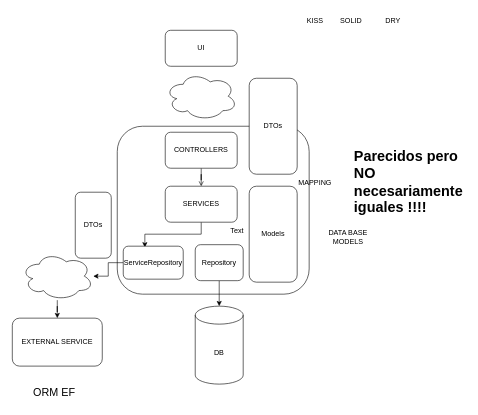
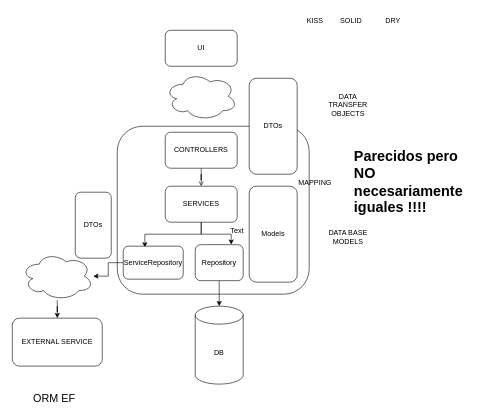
  <mxCell id="0" />
  <mxCell id="1" parent="0" />
  <mxCell id="2" value="" style="rounded=1;whiteSpace=wrap;html=1;" vertex="1" parent="1"><mxGeometry x="195" y="210" width="320" height="280" as="geometry" /></mxCell>
  <mxCell id="3" value="UI" style="rounded=1;whiteSpace=wrap;html=1;" vertex="1" parent="1"><mxGeometry x="275" y="50" width="120" height="60" as="geometry" /></mxCell>
  <mxCell id="4" value="" style="ellipse;shape=cloud;whiteSpace=wrap;html=1;" vertex="1" parent="1"><mxGeometry x="275" y="120" width="120" height="80" as="geometry" /></mxCell>
  <mxCell id="5" style="edgeStyle=orthogonalEdgeStyle;rounded=0;orthogonalLoop=1;jettySize=auto;html=1;endArrow=open;" edge="1" parent="1" source="6" target="9"><mxGeometry relative="1" as="geometry" /></mxCell>
  <mxCell id="6" value="CONTROLLERS" style="rounded=1;whiteSpace=wrap;html=1;" vertex="1" parent="1"><mxGeometry x="275" y="220" width="120" height="60" as="geometry" /></mxCell>
  <mxCell id="7" style="edgeStyle=orthogonalEdgeStyle;rounded=0;orthogonalLoop=1;jettySize=auto;html=1;entryX=0.36;entryY=0.036;entryDx=0;entryDy=0;entryPerimeter=0;" edge="1" parent="1" source="9" target="25"><mxGeometry relative="1" as="geometry" /></mxCell>
+ <mxCell id="8" style="edgeStyle=orthogonalEdgeStyle;rounded=0;orthogonalLoop=1;jettySize=auto;html=1;entryX=0.75;entryY=0;entryDx=0;entryDy=0;" edge="1" parent="1" source="9" target="20"><mxGeometry relative="1" as="geometry" /></mxCell>
  <mxCell id="9" value="SERVICES" style="rounded=1;whiteSpace=wrap;html=1;" vertex="1" parent="1"><mxGeometry x="275" y="310" width="120" height="60" as="geometry" /></mxCell>
  <mxCell id="10" value="SOLID" style="text;html=1;strokeColor=none;fillColor=none;align=center;verticalAlign=middle;whiteSpace=wrap;rounded=0;" vertex="1" parent="1"><mxGeometry x="555" y="20" width="60" height="30" as="geometry" /></mxCell>
  <mxCell id="11" value="KISS" style="text;html=1;strokeColor=none;fillColor=none;align=center;verticalAlign=middle;whiteSpace=wrap;rounded=0;" vertex="1" parent="1"><mxGeometry x="495" y="20" width="60" height="30" as="geometry" /></mxCell>
  <mxCell id="12" value="DRY" style="text;html=1;strokeColor=none;fillColor=none;align=center;verticalAlign=middle;whiteSpace=wrap;rounded=0;" vertex="1" parent="1"><mxGeometry x="625" y="20" width="60" height="30" as="geometry" /></mxCell>
  <mxCell id="13" value="DTOs" style="rounded=1;whiteSpace=wrap;html=1;" vertex="1" parent="1"><mxGeometry x="415" y="130" width="80" height="160" as="geometry" /></mxCell>
  <mxCell id="14" value="DB" style="shape=cylinder3;whiteSpace=wrap;html=1;boundedLbl=1;backgroundOutline=1;size=15;" vertex="1" parent="1"><mxGeometry x="325" y="510" width="80" height="130" as="geometry" /></mxCell>
  <mxCell id="15" value="Models" style="rounded=1;whiteSpace=wrap;html=1;" vertex="1" parent="1"><mxGeometry x="415" y="310" width="80" height="160" as="geometry" /></mxCell>
  <mxCell id="16" value="&lt;h1&gt;Parecidos pero NO necesariamente iguales !!!!&lt;/h1&gt;" style="text;html=1;strokeColor=none;fillColor=none;spacing=5;spacingTop=-20;whiteSpace=wrap;overflow=hidden;rounded=0;" vertex="1" parent="1"><mxGeometry x="585" y="240" width="190" height="120" as="geometry" /></mxCell>
+ <mxCell id="17" value="DATA TRANSFER OBJECTS" style="text;html=1;strokeColor=none;fillColor=none;align=center;verticalAlign=middle;whiteSpace=wrap;rounded=0;" vertex="1" parent="1"><mxGeometry x="535" y="160" width="90" height="30" as="geometry" /></mxCell>
  <mxCell id="18" value="DATA BASE MODELS" style="text;html=1;strokeColor=none;fillColor=none;align=center;verticalAlign=middle;whiteSpace=wrap;rounded=0;" vertex="1" parent="1"><mxGeometry x="535" y="380" width="90" height="30" as="geometry" /></mxCell>
  <mxCell id="19" style="edgeStyle=orthogonalEdgeStyle;rounded=0;orthogonalLoop=1;jettySize=auto;html=1;" edge="1" parent="1" source="20" target="14"><mxGeometry relative="1" as="geometry" /></mxCell>
  <mxCell id="20" value="Repository" style="rounded=1;whiteSpace=wrap;html=1;" vertex="1" parent="1"><mxGeometry x="325" y="407.5" width="80" height="60" as="geometry" /></mxCell>
  <mxCell id="21" value="" style="edgeStyle=orthogonalEdgeStyle;rounded=0;orthogonalLoop=1;jettySize=auto;html=1;" edge="1" parent="1" source="22" target="23"><mxGeometry relative="1" as="geometry" /></mxCell>
  <mxCell id="22" value="" style="ellipse;shape=cloud;whiteSpace=wrap;html=1;" vertex="1" parent="1"><mxGeometry x="35" y="420" width="120" height="80" as="geometry" /></mxCell>
  <mxCell id="23" value="EXTERNAL SERVICE" style="rounded=1;whiteSpace=wrap;html=1;" vertex="1" parent="1"><mxGeometry x="20" y="530" width="150" height="80" as="geometry" /></mxCell>
  <mxCell id="24" style="edgeStyle=orthogonalEdgeStyle;rounded=0;orthogonalLoop=1;jettySize=auto;html=1;" edge="1" parent="1" source="25" target="22"><mxGeometry relative="1" as="geometry" /></mxCell>
  <mxCell id="25" value="ServiceRepository" style="rounded=1;whiteSpace=wrap;html=1;" vertex="1" parent="1"><mxGeometry x="205" y="410" width="100" height="55" as="geometry" /></mxCell>
  <mxCell id="26" value="DTOs" style="rounded=1;whiteSpace=wrap;html=1;" vertex="1" parent="1"><mxGeometry x="125" y="320" width="60" height="110" as="geometry" /></mxCell>
  <mxCell id="27" value="Text" style="text;html=1;strokeColor=none;fillColor=none;align=center;verticalAlign=middle;whiteSpace=wrap;rounded=0;" vertex="1" parent="1"><mxGeometry x="365" y="370" width="60" height="30" as="geometry" /></mxCell>
  <mxCell id="28" value="MAPPING" style="text;html=1;strokeColor=none;fillColor=none;align=center;verticalAlign=middle;whiteSpace=wrap;rounded=0;" vertex="1" parent="1"><mxGeometry x="495" y="290" width="60" height="30" as="geometry" /></mxCell>
- <mxCell id="29" value="&lt;font style=&quot;font-size: 18px;&quot;&gt;ORM EF&lt;/font&gt;" style="text;html=1;strokeColor=none;fillColor=none;align=center;verticalAlign=middle;whiteSpace=wrap;rounded=0;" vertex="1" parent="1"><mxGeometry x="35" y="640" width="110" height="30" as="geometry" /></mxCell>
+ <mxCell id="29" value="&lt;font style=&quot;font-size: 18px;&quot;&gt;ORM EF&lt;/font&gt;" style="text;html=1;strokeColor=none;fillColor=none;align=center;verticalAlign=middle;whiteSpace=wrap;rounded=0;" vertex="1" parent="1"><mxGeometry x="35" y="650" width="110" height="30" as="geometry" /></mxCell>
